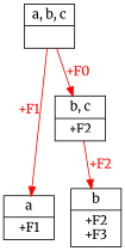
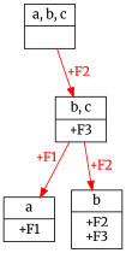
  digraph {
    fontname=Merriweather
    node [fontname=Merriweather shape=record]
    edge [color=red fontcolor=red fontname=Merriweather]
    n1 [label="{<segs> b |<feats> +F2\n+F3 }"]
    n2 [label="{<segs> a, b, c |<feats>  }"]
    n3 [label="{<segs> a |<feats> +F1 }"]
-   n4 [label="{<segs> b, c |<feats> +F2 }"]
+   n4 [label="{<segs> b, c |<feats> +F3 }"]
    subgraph sub_1 {
      rank=same
      n1
    }
-   n2 -> n3 [xlabel="+F1"]
-   n2 -> n4 [label="+F0"]
+   n4 -> n3 [xlabel="+F1"]
+   n2 -> n4 [label="+F2"]
    n4 -> n1 [label="+F2"]
  }
